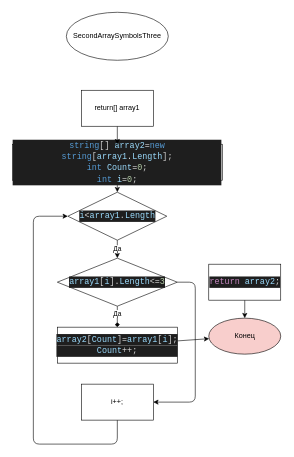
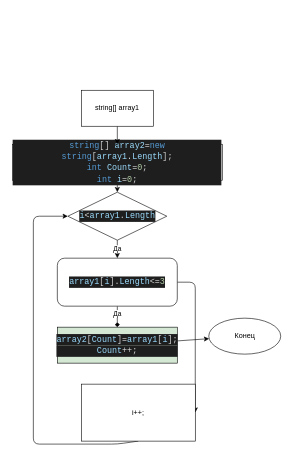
  <mxCell id="0" />
  <mxCell id="1" parent="0" />
  <mxCell id="2" value="" style="edgeStyle=none;html=1;" parent="1" source="3" target="6" edge="1"><mxGeometry relative="1" as="geometry" /></mxCell>
  <mxCell id="3" value="&lt;div style=&quot;background-color: rgb(30 , 30 , 30) ; font-family: &amp;#34;consolas&amp;#34; , &amp;#34;courier new&amp;#34; , monospace ; font-size: 14px ; line-height: 19px&quot;&gt;&lt;div style=&quot;color: rgb(212 , 212 , 212)&quot;&gt;&lt;span style=&quot;color: #569cd6&quot;&gt;string&lt;/span&gt;[] &lt;span style=&quot;color: #9cdcfe&quot;&gt;array2&lt;/span&gt;=&lt;span style=&quot;color: #569cd6&quot;&gt;new&lt;/span&gt; &lt;span style=&quot;color: #569cd6&quot;&gt;string&lt;/span&gt;[&lt;span style=&quot;color: #9cdcfe&quot;&gt;array1&lt;/span&gt;.&lt;span style=&quot;color: #9cdcfe&quot;&gt;Length&lt;/span&gt;];&lt;/div&gt;&lt;div style=&quot;color: rgb(212 , 212 , 212)&quot;&gt;&lt;span style=&quot;color: #569cd6&quot;&gt;int&lt;/span&gt; &lt;span style=&quot;color: #9cdcfe&quot;&gt;Count&lt;/span&gt;=&lt;span style=&quot;color: #b5cea8&quot;&gt;0&lt;/span&gt;;&lt;/div&gt;&lt;div&gt;&lt;span style=&quot;color: rgb(86 , 156 , 214)&quot;&gt;int&lt;/span&gt;&lt;font color=&quot;#d4d4d4&quot;&gt;&amp;nbsp;&lt;/font&gt;&lt;font color=&quot;#9cdcfe&quot;&gt;i&lt;/font&gt;&lt;font color=&quot;#d4d4d4&quot;&gt;=&lt;/font&gt;&lt;span style=&quot;color: rgb(181 , 206 , 168)&quot;&gt;0&lt;/span&gt;&lt;font color=&quot;#d4d4d4&quot;&gt;;&lt;/font&gt;&lt;br&gt;&lt;/div&gt;&lt;/div&gt;" style="rounded=0;whiteSpace=wrap;html=1;" parent="1" vertex="1"><mxGeometry x="20" y="240" width="350" height="60" as="geometry" /></mxCell>
- <mxCell id="4" value="&lt;span style=&quot;&quot;&gt;SecondArraySymbolsThree&lt;/span&gt;" style="ellipse;whiteSpace=wrap;html=1;" parent="1" vertex="1"><mxGeometry x="110" y="20" width="170" height="80" as="geometry" /></mxCell>
  <mxCell id="5" value="Да" style="edgeStyle=none;html=1;" parent="1" source="6" target="10" edge="1"><mxGeometry relative="1" as="geometry" /></mxCell>
  <mxCell id="6" value="&lt;div style=&quot;color: rgb(212 , 212 , 212) ; background-color: rgb(30 , 30 , 30) ; font-family: &amp;#34;consolas&amp;#34; , &amp;#34;courier new&amp;#34; , monospace ; font-size: 14px ; line-height: 19px&quot;&gt;&lt;span style=&quot;color: #9cdcfe&quot;&gt;i&lt;/span&gt;&amp;lt;&lt;span style=&quot;color: #9cdcfe&quot;&gt;array1&lt;/span&gt;.&lt;span style=&quot;color: #9cdcfe&quot;&gt;Length&lt;/span&gt;&lt;/div&gt;" style="rhombus;whiteSpace=wrap;html=1;" parent="1" vertex="1"><mxGeometry x="112.5" y="320" width="165" height="80" as="geometry" /></mxCell>
  <mxCell id="7" value="" style="edgeStyle=none;html=1;endArrow=diamond;" parent="1" source="10" target="12" edge="1"><mxGeometry relative="1" as="geometry" /></mxCell>
  <mxCell id="8" value="Да" style="edgeLabel;html=1;align=center;verticalAlign=middle;resizable=0;points=[];" parent="7" vertex="1" connectable="0"><mxGeometry x="-0.323" y="-1" relative="1" as="geometry"><mxPoint as="offset" /></mxGeometry></mxCell>
  <mxCell id="9" style="edgeStyle=none;html=1;entryX=1;entryY=0.5;entryDx=0;entryDy=0;exitX=1;exitY=0.5;exitDx=0;exitDy=0;" parent="1" source="10" target="14" edge="1"><mxGeometry relative="1" as="geometry"><Array as="points"><mxPoint x="325" y="470" /><mxPoint x="325" y="670" /></Array></mxGeometry></mxCell>
- <mxCell id="10" value="&lt;div style=&quot;color: rgb(212 , 212 , 212) ; background-color: rgb(30 , 30 , 30) ; font-family: &amp;#34;consolas&amp;#34; , &amp;#34;courier new&amp;#34; , monospace ; font-size: 14px ; line-height: 19px&quot;&gt;&lt;div style=&quot;font-family: &amp;#34;consolas&amp;#34; , &amp;#34;courier new&amp;#34; , monospace ; line-height: 19px&quot;&gt;&lt;span style=&quot;color: #9cdcfe&quot;&gt;array1&lt;/span&gt;[&lt;span style=&quot;color: #9cdcfe&quot;&gt;i&lt;/span&gt;].&lt;span style=&quot;color: #9cdcfe&quot;&gt;Length&lt;/span&gt;&amp;lt;=&lt;span style=&quot;color: #b5cea8&quot;&gt;3&lt;/span&gt;&lt;/div&gt;&lt;/div&gt;" style="rhombus;whiteSpace=wrap;html=1;" parent="1" vertex="1"><mxGeometry x="95" y="430" width="200" height="80" as="geometry" /></mxCell>
+ <mxCell id="10" value="&lt;div style=&quot;color: rgb(212 , 212 , 212) ; background-color: rgb(30 , 30 , 30) ; font-family: &amp;#34;consolas&amp;#34; , &amp;#34;courier new&amp;#34; , monospace ; font-size: 14px ; line-height: 19px&quot;&gt;&lt;div style=&quot;font-family: &amp;#34;consolas&amp;#34; , &amp;#34;courier new&amp;#34; , monospace ; line-height: 19px&quot;&gt;&lt;span style=&quot;color: #9cdcfe&quot;&gt;array1&lt;/span&gt;[&lt;span style=&quot;color: #9cdcfe&quot;&gt;i&lt;/span&gt;].&lt;span style=&quot;color: #9cdcfe&quot;&gt;Length&lt;/span&gt;&amp;lt;=&lt;span style=&quot;color: #b5cea8&quot;&gt;3&lt;/span&gt;&lt;/div&gt;&lt;/div&gt;" style="whiteSpace=wrap;html=1;rounded=1;" parent="1" vertex="1"><mxGeometry x="95" y="430" width="200" height="80" as="geometry" /></mxCell>
  <mxCell id="11" value="" style="edgeStyle=none;html=1;" parent="1" source="12" target="17" edge="1"><mxGeometry relative="1" as="geometry" /></mxCell>
- <mxCell id="12" value="&lt;div style=&quot;color: rgb(212 , 212 , 212) ; background-color: rgb(30 , 30 , 30) ; font-family: &amp;#34;consolas&amp;#34; , &amp;#34;courier new&amp;#34; , monospace ; font-size: 14px ; line-height: 19px&quot;&gt;&lt;span style=&quot;color: #9cdcfe&quot;&gt;array2&lt;/span&gt;[&lt;span style=&quot;color: #9cdcfe&quot;&gt;Count&lt;/span&gt;]=&lt;span style=&quot;color: #9cdcfe&quot;&gt;array1&lt;/span&gt;[&lt;span style=&quot;color: #9cdcfe&quot;&gt;i&lt;/span&gt;];&lt;/div&gt;&lt;div style=&quot;color: rgb(212 , 212 , 212) ; background-color: rgb(30 , 30 , 30) ; font-family: &amp;#34;consolas&amp;#34; , &amp;#34;courier new&amp;#34; , monospace ; font-size: 14px ; line-height: 19px&quot;&gt;&lt;span style=&quot;font-family: &amp;#34;consolas&amp;#34; , &amp;#34;courier new&amp;#34; , monospace ; color: rgb(156 , 220 , 254)&quot;&gt;Count&lt;/span&gt;&lt;span style=&quot;font-family: &amp;#34;consolas&amp;#34; , &amp;#34;courier new&amp;#34; , monospace&quot;&gt;++&lt;/span&gt;&lt;span style=&quot;font-family: &amp;#34;consolas&amp;#34; , &amp;#34;courier new&amp;#34; , monospace&quot;&gt;;&lt;/span&gt;&lt;/div&gt;" style="whiteSpace=wrap;html=1;" parent="1" vertex="1"><mxGeometry x="95" y="545" width="200" height="60" as="geometry" /></mxCell>
+ <mxCell id="12" value="&lt;div style=&quot;color: rgb(212 , 212 , 212) ; background-color: rgb(30 , 30 , 30) ; font-family: &amp;#34;consolas&amp;#34; , &amp;#34;courier new&amp;#34; , monospace ; font-size: 14px ; line-height: 19px&quot;&gt;&lt;span style=&quot;color: #9cdcfe&quot;&gt;array2&lt;/span&gt;[&lt;span style=&quot;color: #9cdcfe&quot;&gt;Count&lt;/span&gt;]=&lt;span style=&quot;color: #9cdcfe&quot;&gt;array1&lt;/span&gt;[&lt;span style=&quot;color: #9cdcfe&quot;&gt;i&lt;/span&gt;];&lt;/div&gt;&lt;div style=&quot;color: rgb(212 , 212 , 212) ; background-color: rgb(30 , 30 , 30) ; font-family: &amp;#34;consolas&amp;#34; , &amp;#34;courier new&amp;#34; , monospace ; font-size: 14px ; line-height: 19px&quot;&gt;&lt;span style=&quot;font-family: &amp;#34;consolas&amp;#34; , &amp;#34;courier new&amp;#34; , monospace ; color: rgb(156 , 220 , 254)&quot;&gt;Count&lt;/span&gt;&lt;span style=&quot;font-family: &amp;#34;consolas&amp;#34; , &amp;#34;courier new&amp;#34; , monospace&quot;&gt;++&lt;/span&gt;&lt;span style=&quot;font-family: &amp;#34;consolas&amp;#34; , &amp;#34;courier new&amp;#34; , monospace&quot;&gt;;&lt;/span&gt;&lt;/div&gt;" style="whiteSpace=wrap;html=1;fillColor=#d5e8d4;" parent="1" vertex="1"><mxGeometry x="95" y="545" width="200" height="60" as="geometry" /></mxCell>
  <mxCell id="13" style="edgeStyle=none;html=1;exitX=0.5;exitY=1;exitDx=0;exitDy=0;entryX=0;entryY=0.5;entryDx=0;entryDy=0;" parent="1" source="14" target="6" edge="1"><mxGeometry relative="1" as="geometry"><Array as="points"><mxPoint x="195" y="740" /><mxPoint x="55" y="740" /><mxPoint x="55" y="360" /></Array></mxGeometry></mxCell>
- <mxCell id="14" value="i++;" style="whiteSpace=wrap;html=1;" parent="1" vertex="1"><mxGeometry x="135" y="640" width="120" height="60" as="geometry" /></mxCell>
- <mxCell id="15" value="" style="edgeStyle=none;html=1;" parent="1" source="16" target="17" edge="1"><mxGeometry relative="1" as="geometry" /></mxCell>
- <mxCell id="16" value="&lt;div style=&quot;color: rgb(212 , 212 , 212) ; background-color: rgb(30 , 30 , 30) ; font-family: &amp;#34;consolas&amp;#34; , &amp;#34;courier new&amp;#34; , monospace ; font-size: 14px ; line-height: 19px&quot;&gt;&lt;span style=&quot;color: #c586c0&quot;&gt;return&lt;/span&gt; &lt;span style=&quot;color: #9cdcfe&quot;&gt;array2&lt;/span&gt;;&lt;/div&gt;" style="whiteSpace=wrap;html=1;" parent="1" vertex="1"><mxGeometry x="347.5" y="440" width="120" height="60" as="geometry" /></mxCell>
- <mxCell id="17" value="Конец" style="ellipse;whiteSpace=wrap;html=1;fillColor=#f8cecc;" parent="1" vertex="1"><mxGeometry x="347.5" y="530" width="120" height="60" as="geometry" /></mxCell>
+ <mxCell id="14" value="i++;" style="whiteSpace=wrap;html=1;" parent="1" vertex="1"><mxGeometry x="135" y="640" width="190" height="95" as="geometry" /></mxCell>
+ <mxCell id="17" value="Конец" style="ellipse;whiteSpace=wrap;html=1;" parent="1" vertex="1"><mxGeometry x="347.5" y="530" width="120" height="60" as="geometry" /></mxCell>
  <mxCell id="18" value="" style="edgeStyle=none;html=1;" parent="1" source="19" target="3" edge="1"><mxGeometry relative="1" as="geometry" /></mxCell>
- <mxCell id="19" value="return[] array1" style="whiteSpace=wrap;html=1;" parent="1" vertex="1"><mxGeometry x="135" y="150" width="120" height="60" as="geometry" /></mxCell>
+ <mxCell id="19" value="string[] array1" style="whiteSpace=wrap;html=1;" parent="1" vertex="1"><mxGeometry x="135" y="150" width="120" height="60" as="geometry" /></mxCell>
